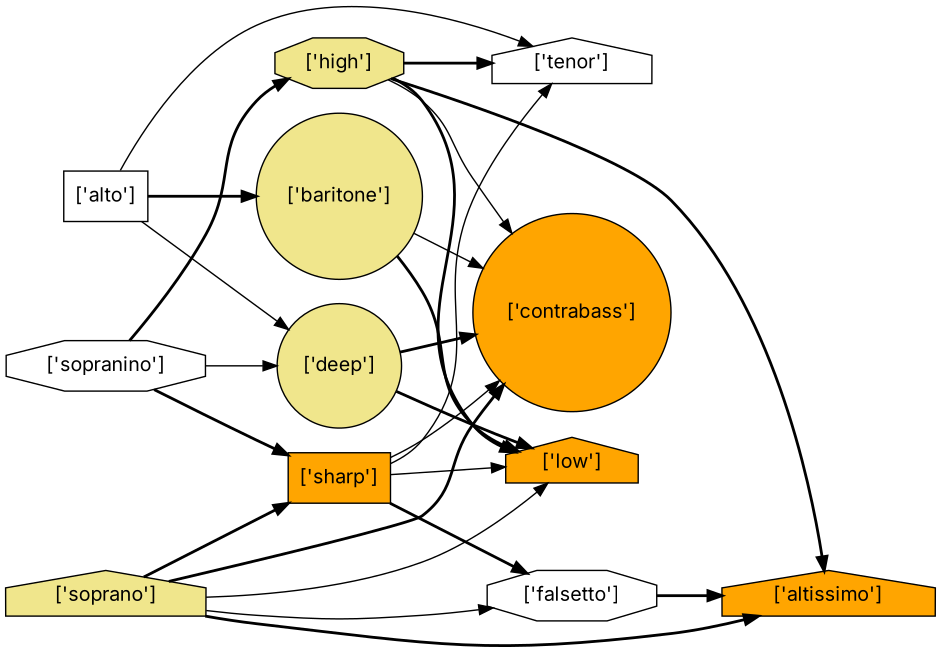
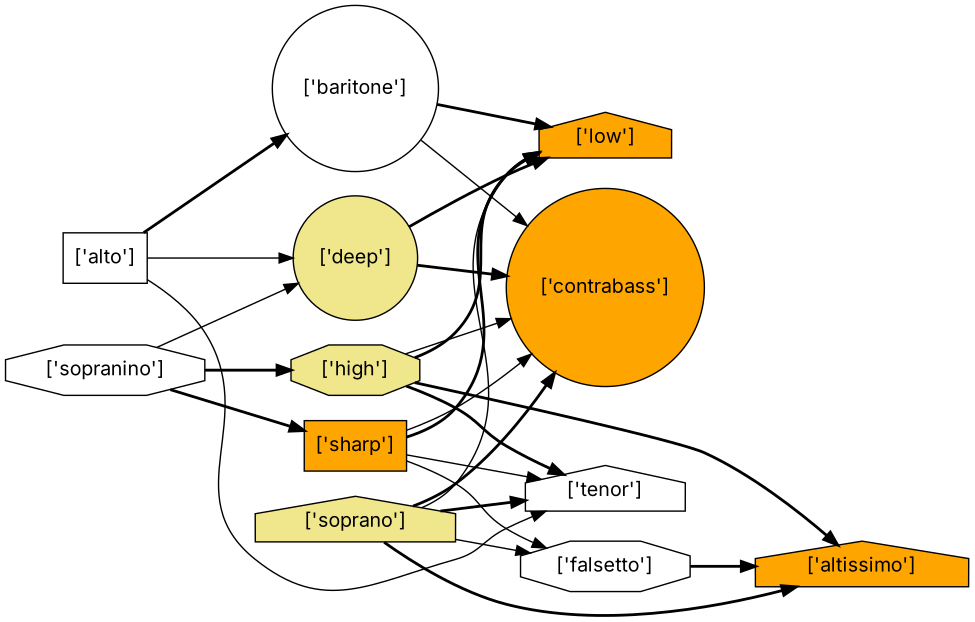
  strict digraph {
    fontname=Inter
    rankdir=LR
    node [fillcolor=white fontname=Inter shape=house style=filled]
    edge [fontname=Inter style=bold]
    "['alto']" [shape=box]
    "['deep']" [fillcolor=khaki shape=circle]
    "['tenor']"
-   "['baritone']" [fillcolor=khaki shape=circle]
+   "['baritone']" [shape=circle]
    "['contrabass']" [fillcolor=orange shape=circle]
    "['low']" [fillcolor=orange]
    "['soprano']" [fillcolor=khaki]
    "['falsetto']" [shape=octagon]
    "['altissimo']" [fillcolor=orange]
    "['high']" [fillcolor=khaki shape=octagon]
    "['sopranino']" [shape=octagon]
    "['sharp']" [fillcolor=orange shape=box]
    "['alto']" -> "['deep']" [style=solid]
    "['alto']" -> "['tenor']" [style=solid]
    "['alto']" -> "['baritone']"
    "['deep']" -> "['contrabass']"
    "['deep']" -> "['low']"
    "['baritone']" -> "['contrabass']" [style=solid]
    "['baritone']" -> "['low']"
-   "['soprano']" -> "['sharp']"
+   "['soprano']" -> "['tenor']"
    "['soprano']" -> "['contrabass']"
    "['soprano']" -> "['low']" [style=solid]
    "['soprano']" -> "['falsetto']" [style=solid]
    "['soprano']" -> "['altissimo']"
    "['falsetto']" -> "['altissimo']"
    "['high']" -> "['tenor']"
    "['high']" -> "['contrabass']" [style=solid]
    "['high']" -> "['low']"
    "['high']" -> "['altissimo']"
    "['sopranino']" -> "['deep']" [style=solid]
    "['sopranino']" -> "['high']"
    "['sopranino']" -> "['sharp']"
    "['sharp']" -> "['tenor']" [style=solid]
    "['sharp']" -> "['contrabass']" [style=solid]
-   "['sharp']" -> "['low']" [style=solid]
-   "['sharp']" -> "['falsetto']"
+   "['sharp']" -> "['low']"
+   "['sharp']" -> "['falsetto']" [style=solid]
  }
